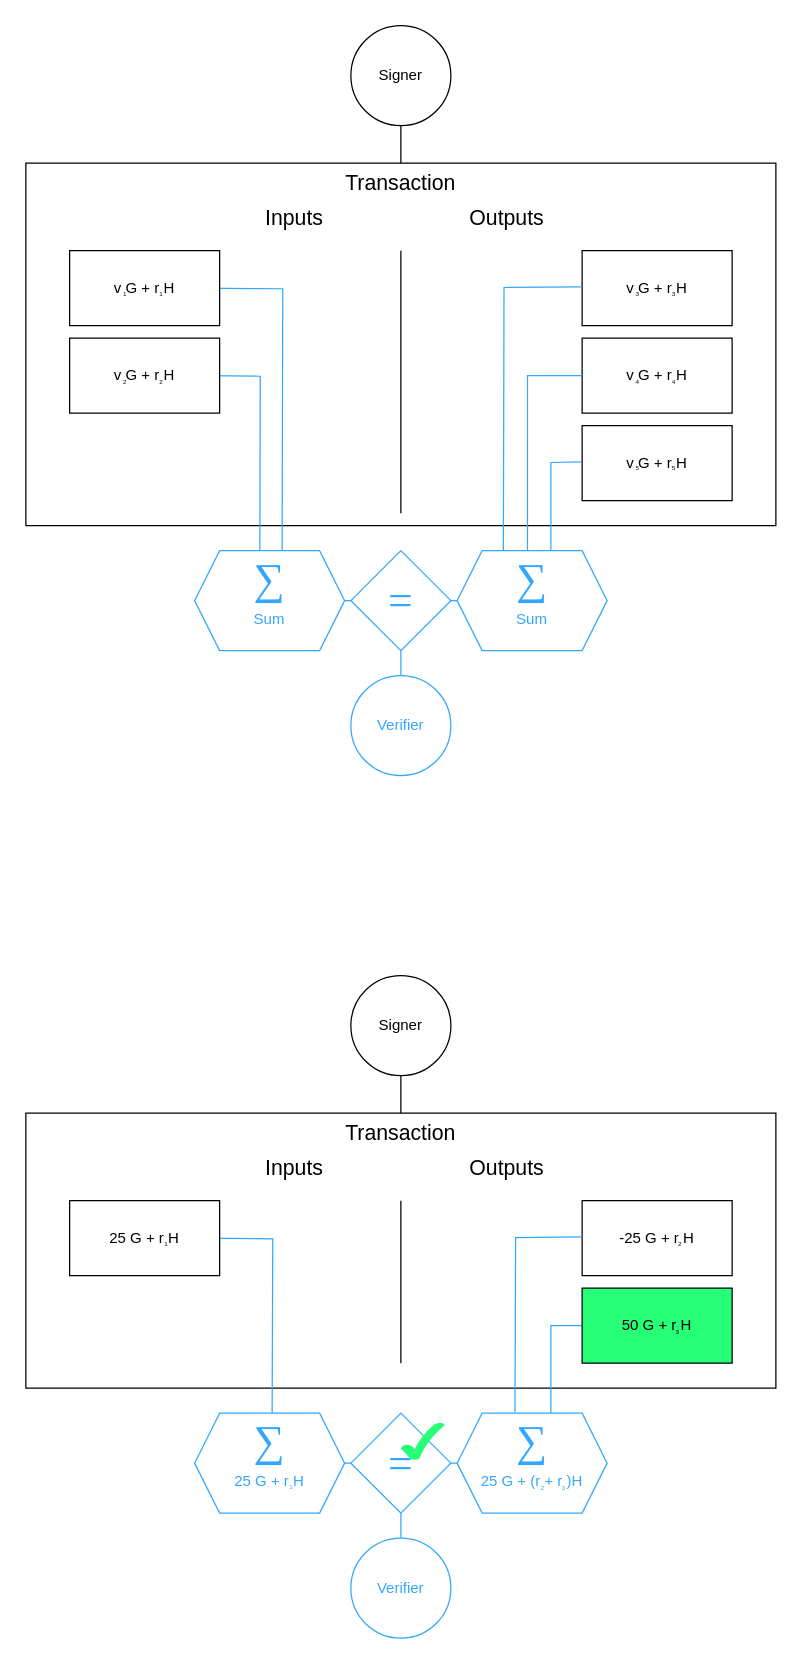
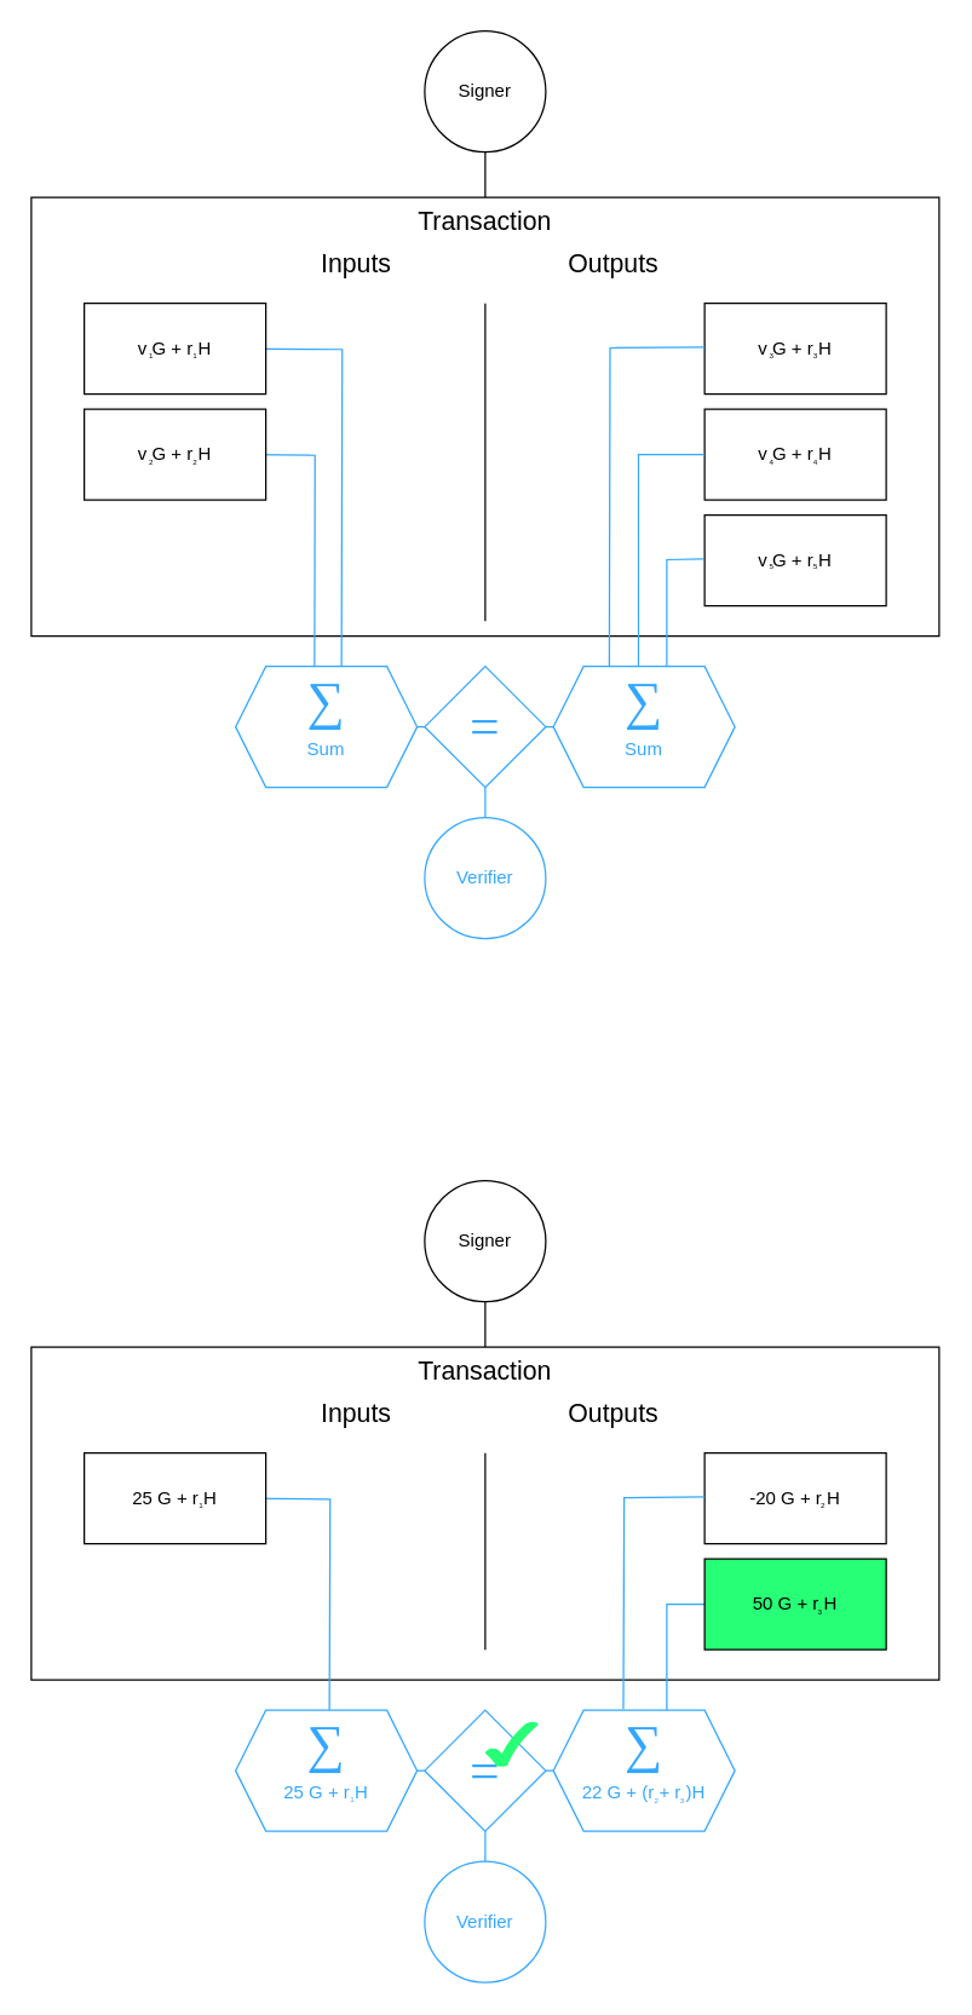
  <mxCell id="0" />
  <mxCell id="1" parent="0" />
  <mxCell id="2" style="edgeStyle=orthogonalEdgeStyle;rounded=0;orthogonalLoop=1;jettySize=auto;html=1;exitX=0.5;exitY=1;exitDx=0;exitDy=0;entryX=0.5;entryY=0;entryDx=0;entryDy=0;endArrow=none;endFill=0;" parent="1" source="3" target="4" edge="1"><mxGeometry relative="1" as="geometry" /></mxCell>
  <mxCell id="3" value="Signer" style="ellipse;whiteSpace=wrap;html=1;aspect=fixed;" parent="1" vertex="1"><mxGeometry x="280" y="20" width="80" height="80" as="geometry" /></mxCell>
  <mxCell id="4" value="Transaction" style="rounded=0;whiteSpace=wrap;html=1;verticalAlign=top;fontSize=17;" parent="1" vertex="1"><mxGeometry x="20" y="130" width="600" height="290" as="geometry" /></mxCell>
  <mxCell id="5" value="Inputs" style="text;html=1;strokeColor=none;fillColor=none;align=center;verticalAlign=middle;whiteSpace=wrap;rounded=0;fontSize=17;" parent="1" vertex="1"><mxGeometry x="205" y="160" width="60" height="30" as="geometry" /></mxCell>
  <mxCell id="6" value="Outputs" style="text;html=1;strokeColor=none;fillColor=none;align=center;verticalAlign=middle;whiteSpace=wrap;rounded=0;fontSize=17;" parent="1" vertex="1"><mxGeometry x="375" y="160" width="60" height="30" as="geometry" /></mxCell>
  <mxCell id="7" value="" style="endArrow=none;html=1;rounded=0;" parent="1" edge="1"><mxGeometry width="50" height="50" relative="1" as="geometry"><mxPoint x="320" y="410" as="sourcePoint" /><mxPoint x="320" y="200" as="targetPoint" /></mxGeometry></mxCell>
  <mxCell id="8" style="edgeStyle=orthogonalEdgeStyle;rounded=0;orthogonalLoop=1;jettySize=auto;html=1;exitX=1;exitY=0.5;exitDx=0;exitDy=0;entryX=1;entryY=0;entryDx=0;entryDy=0;endArrow=none;endFill=0;strokeColor=#33A7FF;" parent="1" edge="1"><mxGeometry relative="1" as="geometry"><mxPoint x="155" y="230" as="sourcePoint" /><mxPoint x="225" y="440" as="targetPoint" /></mxGeometry></mxCell>
  <mxCell id="9" value="v G + r H" style="rounded=0;whiteSpace=wrap;html=1;" parent="1" vertex="1"><mxGeometry x="55" y="200" width="120" height="60" as="geometry" /></mxCell>
  <mxCell id="10" value="v G + r H" style="rounded=0;whiteSpace=wrap;html=1;" parent="1" vertex="1"><mxGeometry x="465" y="200" width="120" height="60" as="geometry" /></mxCell>
  <mxCell id="11" style="edgeStyle=orthogonalEdgeStyle;rounded=0;orthogonalLoop=1;jettySize=auto;html=1;exitX=1;exitY=0.5;exitDx=0;exitDy=0;endArrow=none;endFill=0;strokeColor=#33A7FF;" parent="1" edge="1"><mxGeometry relative="1" as="geometry"><mxPoint x="163" y="300" as="sourcePoint" /><mxPoint x="207" y="520" as="targetPoint" /></mxGeometry></mxCell>
  <mxCell id="12" value="v G + r H" style="rounded=0;whiteSpace=wrap;html=1;" parent="1" vertex="1"><mxGeometry x="55" y="270" width="120" height="60" as="geometry" /></mxCell>
  <mxCell id="13" value="v G + r H" style="rounded=0;whiteSpace=wrap;html=1;" parent="1" vertex="1"><mxGeometry x="465" y="340" width="120" height="60" as="geometry" /></mxCell>
  <mxCell id="14" value="v G + r H" style="rounded=0;whiteSpace=wrap;html=1;" parent="1" vertex="1"><mxGeometry x="465" y="270" width="120" height="60" as="geometry" /></mxCell>
  <mxCell id="15" style="edgeStyle=orthogonalEdgeStyle;rounded=0;orthogonalLoop=1;jettySize=auto;html=1;exitX=1;exitY=0.5;exitDx=0;exitDy=0;entryX=0;entryY=0.5;entryDx=0;entryDy=0;endArrow=none;endFill=0;strokeColor=#33A7FF;" parent="1" source="16" target="26" edge="1"><mxGeometry relative="1" as="geometry" /></mxCell>
  <mxCell id="16" value="&lt;br&gt;&lt;br&gt;Sum" style="shape=hexagon;perimeter=hexagonPerimeter2;whiteSpace=wrap;html=1;fixedSize=1;fontColor=#33A7FF;strokeColor=#33A7FF;" parent="1" vertex="1"><mxGeometry x="155" y="440" width="120" height="80" as="geometry" /></mxCell>
  <mxCell id="17" value="∑" style="text;html=1;strokeColor=none;fillColor=none;align=center;verticalAlign=middle;whiteSpace=wrap;rounded=0;fontFamily=Times New Roman;fontSize=35;fontColor=#33A7FF;" parent="1" vertex="1"><mxGeometry x="185" y="440" width="60" height="45" as="geometry" /></mxCell>
  <mxCell id="18" style="edgeStyle=orthogonalEdgeStyle;rounded=0;orthogonalLoop=1;jettySize=auto;html=1;exitX=0;exitY=0.5;exitDx=0;exitDy=0;entryX=1;entryY=0.5;entryDx=0;entryDy=0;endArrow=none;endFill=0;strokeColor=#33A7FF;" parent="1" source="19" target="26" edge="1"><mxGeometry relative="1" as="geometry" /></mxCell>
  <mxCell id="19" value="&lt;br&gt;&lt;br&gt;Sum" style="shape=hexagon;perimeter=hexagonPerimeter2;whiteSpace=wrap;html=1;fixedSize=1;fontColor=#33A7FF;strokeColor=#33A7FF;" parent="1" vertex="1"><mxGeometry x="365" y="440" width="120" height="80" as="geometry" /></mxCell>
  <mxCell id="20" value="∑" style="text;html=1;strokeColor=none;fillColor=none;align=center;verticalAlign=middle;whiteSpace=wrap;rounded=0;fontFamily=Times New Roman;fontSize=35;fontColor=#33A7FF;" parent="1" vertex="1"><mxGeometry x="395" y="440" width="60" height="45" as="geometry" /></mxCell>
  <mxCell id="21" style="edgeStyle=orthogonalEdgeStyle;rounded=0;orthogonalLoop=1;jettySize=auto;html=1;exitX=0;exitY=0.5;exitDx=0;exitDy=0;entryX=0.75;entryY=0;entryDx=0;entryDy=0;endArrow=none;endFill=0;strokeColor=#33A7FF;" parent="1" target="20" edge="1"><mxGeometry relative="1" as="geometry"><mxPoint x="464" y="369" as="sourcePoint" /><mxPoint x="431.74" y="519.99" as="targetPoint" /></mxGeometry></mxCell>
  <mxCell id="22" style="edgeStyle=orthogonalEdgeStyle;rounded=0;orthogonalLoop=1;jettySize=auto;html=1;exitX=0;exitY=0.5;exitDx=0;exitDy=0;entryX=0.438;entryY=-0.007;entryDx=0;entryDy=0;entryPerimeter=0;endArrow=none;endFill=0;strokeColor=#33A7FF;" parent="1" source="14" target="20" edge="1"><mxGeometry relative="1" as="geometry"><mxPoint x="466" y="299" as="sourcePoint" /><mxPoint x="417.3" y="520.26" as="targetPoint" /></mxGeometry></mxCell>
  <mxCell id="23" style="edgeStyle=orthogonalEdgeStyle;rounded=0;orthogonalLoop=1;jettySize=auto;html=1;exitX=0;exitY=0.5;exitDx=0;exitDy=0;endArrow=none;endFill=0;strokeColor=#33A7FF;" parent="1" edge="1"><mxGeometry relative="1" as="geometry"><mxPoint x="465" y="229" as="sourcePoint" /><mxPoint x="402" y="440" as="targetPoint" /></mxGeometry></mxCell>
  <mxCell id="24" style="edgeStyle=orthogonalEdgeStyle;rounded=0;orthogonalLoop=1;jettySize=auto;html=1;exitX=0.5;exitY=0;exitDx=0;exitDy=0;entryX=0.5;entryY=1;entryDx=0;entryDy=0;endArrow=none;endFill=0;strokeColor=#33A7FF;" parent="1" source="25" target="26" edge="1"><mxGeometry relative="1" as="geometry" /></mxCell>
  <mxCell id="25" value="Verifier" style="ellipse;whiteSpace=wrap;html=1;aspect=fixed;strokeColor=#33A7FF;fontColor=#33A7FF;" parent="1" vertex="1"><mxGeometry x="280" y="540" width="80" height="80" as="geometry" /></mxCell>
  <mxCell id="26" value="" style="rhombus;whiteSpace=wrap;html=1;strokeColor=#33A7FF;" parent="1" vertex="1"><mxGeometry x="280" y="440" width="80" height="80" as="geometry" /></mxCell>
  <mxCell id="27" value="=" style="text;html=1;strokeColor=none;fillColor=none;align=center;verticalAlign=middle;whiteSpace=wrap;rounded=0;fontFamily=Times New Roman;fontSize=35;fontColor=#33A7FF;" parent="1" vertex="1"><mxGeometry x="290" y="457.5" width="60" height="45" as="geometry" /></mxCell>
  <mxCell id="28" value="1" style="text;html=1;strokeColor=none;fillColor=none;align=center;verticalAlign=middle;whiteSpace=wrap;rounded=0;fontSize=5;" parent="1" vertex="1"><mxGeometry x="92" y="228" width="15" height="11" as="geometry" /></mxCell>
  <mxCell id="29" value="1" style="text;html=1;strokeColor=none;fillColor=none;align=center;verticalAlign=middle;whiteSpace=wrap;rounded=0;fontSize=5;" parent="1" vertex="1"><mxGeometry x="121" y="228" width="15" height="11" as="geometry" /></mxCell>
  <mxCell id="30" value="2" style="text;html=1;strokeColor=none;fillColor=none;align=center;verticalAlign=middle;whiteSpace=wrap;rounded=0;fontSize=5;" parent="1" vertex="1"><mxGeometry x="92" y="298" width="15" height="11" as="geometry" /></mxCell>
  <mxCell id="31" value="2" style="text;html=1;strokeColor=none;fillColor=none;align=center;verticalAlign=middle;whiteSpace=wrap;rounded=0;fontSize=5;" parent="1" vertex="1"><mxGeometry x="121" y="298" width="15" height="11" as="geometry" /></mxCell>
  <mxCell id="32" value="3" style="text;html=1;strokeColor=none;fillColor=none;align=center;verticalAlign=middle;whiteSpace=wrap;rounded=0;fontSize=5;" parent="1" vertex="1"><mxGeometry x="502" y="228" width="15" height="11" as="geometry" /></mxCell>
  <mxCell id="33" value="3" style="text;html=1;strokeColor=none;fillColor=none;align=center;verticalAlign=middle;whiteSpace=wrap;rounded=0;fontSize=5;" parent="1" vertex="1"><mxGeometry x="531" y="228" width="15" height="11" as="geometry" /></mxCell>
  <mxCell id="34" value="4" style="text;html=1;strokeColor=none;fillColor=none;align=center;verticalAlign=middle;whiteSpace=wrap;rounded=0;fontSize=5;" parent="1" vertex="1"><mxGeometry x="502" y="298" width="15" height="11" as="geometry" /></mxCell>
  <mxCell id="35" value="4" style="text;html=1;strokeColor=none;fillColor=none;align=center;verticalAlign=middle;whiteSpace=wrap;rounded=0;fontSize=5;" parent="1" vertex="1"><mxGeometry x="531" y="298" width="15" height="11" as="geometry" /></mxCell>
  <mxCell id="36" value="5" style="text;html=1;strokeColor=none;fillColor=none;align=center;verticalAlign=middle;whiteSpace=wrap;rounded=0;fontSize=5;" parent="1" vertex="1"><mxGeometry x="502" y="367.5" width="15" height="11" as="geometry" /></mxCell>
  <mxCell id="37" value="5" style="text;html=1;strokeColor=none;fillColor=none;align=center;verticalAlign=middle;whiteSpace=wrap;rounded=0;fontSize=5;" parent="1" vertex="1"><mxGeometry x="531" y="367.5" width="15" height="11" as="geometry" /></mxCell>
  <mxCell id="38" style="edgeStyle=orthogonalEdgeStyle;rounded=0;orthogonalLoop=1;jettySize=auto;html=1;exitX=0.5;exitY=1;exitDx=0;exitDy=0;entryX=0.5;entryY=0;entryDx=0;entryDy=0;endArrow=none;endFill=0;" parent="1" source="39" target="40" edge="1"><mxGeometry relative="1" as="geometry" /></mxCell>
  <mxCell id="39" value="Signer" style="ellipse;whiteSpace=wrap;html=1;aspect=fixed;" parent="1" vertex="1"><mxGeometry x="280" y="780" width="80" height="80" as="geometry" /></mxCell>
  <mxCell id="40" value="Transaction" style="rounded=0;whiteSpace=wrap;html=1;verticalAlign=top;fontSize=17;" parent="1" vertex="1"><mxGeometry x="20" y="890" width="600" height="220" as="geometry" /></mxCell>
  <mxCell id="41" value="Inputs" style="text;html=1;strokeColor=none;fillColor=none;align=center;verticalAlign=middle;whiteSpace=wrap;rounded=0;fontSize=17;" parent="1" vertex="1"><mxGeometry x="205" y="920" width="60" height="30" as="geometry" /></mxCell>
  <mxCell id="42" value="Outputs" style="text;html=1;strokeColor=none;fillColor=none;align=center;verticalAlign=middle;whiteSpace=wrap;rounded=0;fontSize=17;" parent="1" vertex="1"><mxGeometry x="375" y="920" width="60" height="30" as="geometry" /></mxCell>
  <mxCell id="43" value="" style="endArrow=none;html=1;rounded=0;" parent="1" edge="1"><mxGeometry width="50" height="50" relative="1" as="geometry"><mxPoint x="320" y="1090" as="sourcePoint" /><mxPoint x="320" y="960" as="targetPoint" /></mxGeometry></mxCell>
  <mxCell id="44" style="edgeStyle=orthogonalEdgeStyle;rounded=0;orthogonalLoop=1;jettySize=auto;html=1;exitX=1;exitY=0.5;exitDx=0;exitDy=0;entryX=1;entryY=0;entryDx=0;entryDy=0;endArrow=none;endFill=0;strokeColor=#33A7FF;" parent="1" edge="1"><mxGeometry relative="1" as="geometry"><mxPoint x="157" y="990" as="sourcePoint" /><mxPoint x="217" y="1130" as="targetPoint" /></mxGeometry></mxCell>
  <mxCell id="45" value="25 G + r H" style="rounded=0;whiteSpace=wrap;html=1;" parent="1" vertex="1"><mxGeometry x="55" y="960" width="120" height="60" as="geometry" /></mxCell>
- <mxCell id="46" value="-25 G + r H" style="rounded=0;whiteSpace=wrap;html=1;" parent="1" vertex="1"><mxGeometry x="465" y="960" width="120" height="60" as="geometry" /></mxCell>
+ <mxCell id="46" value="-20 G + r H" style="rounded=0;whiteSpace=wrap;html=1;" parent="1" vertex="1"><mxGeometry x="465" y="960" width="120" height="60" as="geometry" /></mxCell>
  <mxCell id="47" style="edgeStyle=orthogonalEdgeStyle;rounded=0;orthogonalLoop=1;jettySize=auto;html=1;exitX=0;exitY=0.5;exitDx=0;exitDy=0;entryX=0.75;entryY=0;entryDx=0;entryDy=0;fontColor=#33A7FF;strokeColor=#33A7FF;endArrow=none;endFill=0;" parent="1" source="48" target="54" edge="1"><mxGeometry relative="1" as="geometry" /></mxCell>
  <mxCell id="48" value="50 G + r H" style="rounded=0;whiteSpace=wrap;html=1;fillColor=#26ff76;" parent="1" vertex="1"><mxGeometry x="465" y="1030" width="120" height="60" as="geometry" /></mxCell>
  <mxCell id="49" style="edgeStyle=orthogonalEdgeStyle;rounded=0;orthogonalLoop=1;jettySize=auto;html=1;exitX=1;exitY=0.5;exitDx=0;exitDy=0;entryX=0;entryY=0.5;entryDx=0;entryDy=0;endArrow=none;endFill=0;strokeColor=#33A7FF;" parent="1" source="50" target="58" edge="1"><mxGeometry relative="1" as="geometry" /></mxCell>
  <mxCell id="50" value="&lt;br&gt;&lt;br&gt;25 G + r H" style="shape=hexagon;perimeter=hexagonPerimeter2;whiteSpace=wrap;html=1;fixedSize=1;fontColor=#33A7FF;strokeColor=#33A7FF;" parent="1" vertex="1"><mxGeometry x="155" y="1130" width="120" height="80" as="geometry" /></mxCell>
  <mxCell id="51" value="∑" style="text;html=1;strokeColor=none;fillColor=none;align=center;verticalAlign=middle;whiteSpace=wrap;rounded=0;fontFamily=Times New Roman;fontSize=35;fontColor=#33A7FF;" parent="1" vertex="1"><mxGeometry x="185" y="1130" width="60" height="45" as="geometry" /></mxCell>
  <mxCell id="52" style="edgeStyle=orthogonalEdgeStyle;rounded=0;orthogonalLoop=1;jettySize=auto;html=1;exitX=0;exitY=0.5;exitDx=0;exitDy=0;entryX=1;entryY=0.5;entryDx=0;entryDy=0;endArrow=none;endFill=0;strokeColor=#33A7FF;" parent="1" source="53" target="58" edge="1"><mxGeometry relative="1" as="geometry" /></mxCell>
- <mxCell id="53" value="&lt;br&gt;&lt;br&gt;25 G + (r + r )H" style="shape=hexagon;perimeter=hexagonPerimeter2;whiteSpace=wrap;html=1;fixedSize=1;fontColor=#33A7FF;strokeColor=#33A7FF;" parent="1" vertex="1"><mxGeometry x="365" y="1130" width="120" height="80" as="geometry" /></mxCell>
+ <mxCell id="53" value="&lt;br&gt;&lt;br&gt;22 G + (r + r )H" style="shape=hexagon;perimeter=hexagonPerimeter2;whiteSpace=wrap;html=1;fixedSize=1;fontColor=#33A7FF;strokeColor=#33A7FF;" parent="1" vertex="1"><mxGeometry x="365" y="1130" width="120" height="80" as="geometry" /></mxCell>
  <mxCell id="54" value="∑" style="text;html=1;strokeColor=none;fillColor=none;align=center;verticalAlign=middle;whiteSpace=wrap;rounded=0;fontFamily=Times New Roman;fontSize=35;fontColor=#33A7FF;" parent="1" vertex="1"><mxGeometry x="395" y="1130" width="60" height="45" as="geometry" /></mxCell>
  <mxCell id="55" style="edgeStyle=orthogonalEdgeStyle;rounded=0;orthogonalLoop=1;jettySize=auto;html=1;entryX=0.188;entryY=-0.016;entryDx=0;entryDy=0;entryPerimeter=0;endArrow=none;endFill=0;strokeColor=#33A7FF;" parent="1" edge="1"><mxGeometry relative="1" as="geometry"><mxPoint x="465" y="989" as="sourcePoint" /><mxPoint x="411.28" y="1129.28" as="targetPoint" /></mxGeometry></mxCell>
  <mxCell id="56" style="edgeStyle=orthogonalEdgeStyle;rounded=0;orthogonalLoop=1;jettySize=auto;html=1;exitX=0.5;exitY=0;exitDx=0;exitDy=0;entryX=0.5;entryY=1;entryDx=0;entryDy=0;endArrow=none;endFill=0;strokeColor=#33A7FF;" parent="1" source="57" target="58" edge="1"><mxGeometry relative="1" as="geometry" /></mxCell>
  <mxCell id="57" value="Verifier" style="ellipse;whiteSpace=wrap;html=1;aspect=fixed;strokeColor=#33A7FF;fontColor=#33A7FF;" parent="1" vertex="1"><mxGeometry x="280" y="1230" width="80" height="80" as="geometry" /></mxCell>
  <mxCell id="58" value="" style="rhombus;whiteSpace=wrap;html=1;strokeColor=#33A7FF;" parent="1" vertex="1"><mxGeometry x="280" y="1130" width="80" height="80" as="geometry" /></mxCell>
  <mxCell id="59" value="=" style="text;html=1;strokeColor=none;fillColor=none;align=center;verticalAlign=middle;whiteSpace=wrap;rounded=0;fontFamily=Times New Roman;fontSize=35;fontColor=#33A7FF;" parent="1" vertex="1"><mxGeometry x="290" y="1147.5" width="60" height="45" as="geometry" /></mxCell>
  <mxCell id="60" value="1" style="text;html=1;strokeColor=none;fillColor=none;align=center;verticalAlign=middle;whiteSpace=wrap;rounded=0;fontSize=5;" parent="1" vertex="1"><mxGeometry x="125" y="988" width="15" height="11" as="geometry" /></mxCell>
  <mxCell id="61" value="2" style="text;html=1;strokeColor=none;fillColor=none;align=center;verticalAlign=middle;whiteSpace=wrap;rounded=0;fontSize=5;" parent="1" vertex="1"><mxGeometry x="536" y="988" width="15" height="11" as="geometry" /></mxCell>
  <mxCell id="62" value="3" style="text;html=1;strokeColor=none;fillColor=none;align=center;verticalAlign=middle;whiteSpace=wrap;rounded=0;fontSize=5;" parent="1" vertex="1"><mxGeometry x="534" y="1058" width="15" height="11" as="geometry" /></mxCell>
  <mxCell id="63" value="1" style="text;html=1;strokeColor=none;fillColor=none;align=center;verticalAlign=middle;whiteSpace=wrap;rounded=0;fontSize=5;fontColor=#33A7FF;" parent="1" vertex="1"><mxGeometry x="224.5" y="1182.5" width="15" height="11" as="geometry" /></mxCell>
  <mxCell id="64" value="2" style="text;html=1;strokeColor=none;fillColor=none;align=center;verticalAlign=middle;whiteSpace=wrap;rounded=0;fontSize=5;fontColor=#33A7FF;" parent="1" vertex="1"><mxGeometry x="426" y="1183.5" width="15" height="11" as="geometry" /></mxCell>
  <mxCell id="65" value="3" style="text;html=1;strokeColor=none;fillColor=none;align=center;verticalAlign=middle;whiteSpace=wrap;rounded=0;fontSize=5;fontColor=#33A7FF;" parent="1" vertex="1"><mxGeometry x="443" y="1183.5" width="15" height="11" as="geometry" /></mxCell>
  <mxCell id="66" value="" style="verticalLabelPosition=bottom;verticalAlign=top;html=1;shape=mxgraph.basic.tick;strokeColor=none;fillColor=#26FF76;" parent="1" vertex="1"><mxGeometry x="320" y="1137.5" width="35" height="30" as="geometry" /></mxCell>
